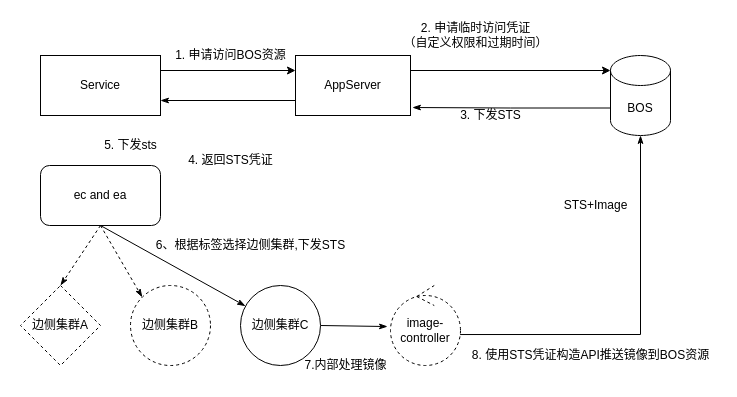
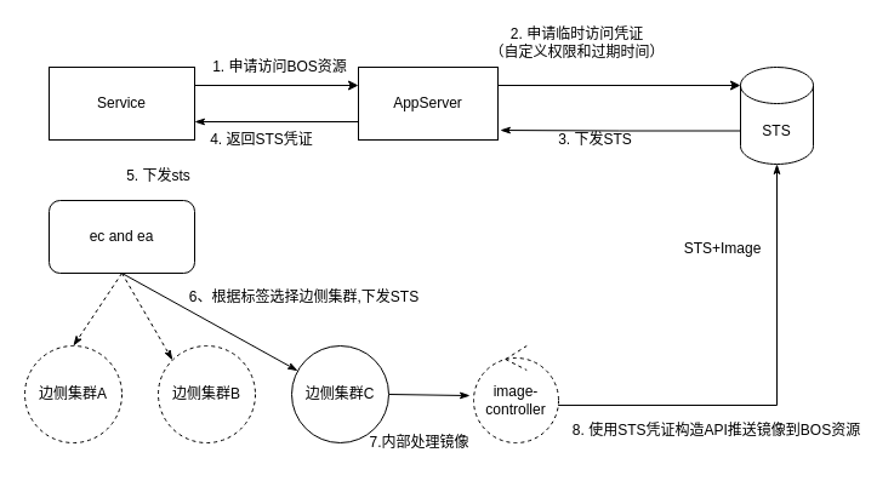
  <mxCell id="0" />
  <mxCell id="1" parent="0" />
  <mxCell id="2" style="edgeStyle=orthogonalEdgeStyle;rounded=0;orthogonalLoop=1;jettySize=auto;html=1;exitX=1;exitY=0.25;exitDx=0;exitDy=0;entryX=0;entryY=0.25;entryDx=0;entryDy=0;" edge="1" parent="1" source="3" target="6"><mxGeometry relative="1" as="geometry" /></mxCell>
  <mxCell id="3" value="Service" style="rounded=0;whiteSpace=wrap;html=1;" vertex="1" parent="1"><mxGeometry x="40" y="55" width="120" height="60" as="geometry" /></mxCell>
  <mxCell id="4" style="edgeStyle=orthogonalEdgeStyle;rounded=0;orthogonalLoop=1;jettySize=auto;html=1;exitX=1;exitY=0.25;exitDx=0;exitDy=0;entryX=0;entryY=0;entryDx=0;entryDy=15;entryPerimeter=0;" edge="1" parent="1" source="6" target="11"><mxGeometry relative="1" as="geometry"><mxPoint x="500" y="70" as="targetPoint" /></mxGeometry></mxCell>
  <mxCell id="5" style="edgeStyle=orthogonalEdgeStyle;rounded=0;orthogonalLoop=1;jettySize=auto;html=1;exitX=0;exitY=0.75;exitDx=0;exitDy=0;endArrow=classicThin;endFill=1;entryX=1;entryY=0.75;entryDx=0;entryDy=0;" edge="1" parent="1" source="6" target="3"><mxGeometry relative="1" as="geometry"><mxPoint x="170" y="100" as="targetPoint" /></mxGeometry></mxCell>
  <mxCell id="6" value="AppServer" style="rounded=0;whiteSpace=wrap;html=1;" vertex="1" parent="1"><mxGeometry x="295" y="55" width="115" height="60" as="geometry" /></mxCell>
  <mxCell id="7" value="1. 申请访问BOS资源" style="text;html=1;align=center;verticalAlign=middle;resizable=0;points=[];autosize=1;" vertex="1" parent="1"><mxGeometry x="165" y="45" width="130" height="20" as="geometry" /></mxCell>
  <mxCell id="8" value="2. 申请临时访问凭证&lt;br&gt;（自定义权限和过期时间）" style="text;html=1;align=center;verticalAlign=middle;resizable=0;points=[];autosize=1;" vertex="1" parent="1"><mxGeometry x="395" y="20" width="160" height="30" as="geometry" /></mxCell>
  <mxCell id="9" style="edgeStyle=orthogonalEdgeStyle;rounded=0;orthogonalLoop=1;jettySize=auto;html=1;exitX=0;exitY=0;exitDx=0;exitDy=52.5;exitPerimeter=0;entryX=1.017;entryY=0.867;entryDx=0;entryDy=0;entryPerimeter=0;endArrow=classicThin;endFill=1;" edge="1" parent="1" source="11" target="6"><mxGeometry relative="1" as="geometry" /></mxCell>
  <mxCell id="10" style="edgeStyle=orthogonalEdgeStyle;rounded=0;orthogonalLoop=1;jettySize=auto;html=1;exitX=0.986;exitY=0.613;exitDx=0;exitDy=0;exitPerimeter=0;entryX=0.5;entryY=1;entryDx=0;entryDy=0;entryPerimeter=0;endArrow=classicThin;endFill=1;" edge="1" parent="1" source="24" target="11"><mxGeometry relative="1" as="geometry"><Array as="points"><mxPoint x="640" y="334" /></Array></mxGeometry></mxCell>
- <mxCell id="11" value="BOS" style="shape=cylinder3;whiteSpace=wrap;html=1;boundedLbl=1;backgroundOutline=1;size=15;" vertex="1" parent="1"><mxGeometry x="610" y="55" width="60" height="80" as="geometry" /></mxCell>
+ <mxCell id="11" value="STS" style="shape=cylinder3;whiteSpace=wrap;html=1;boundedLbl=1;backgroundOutline=1;size=15;" vertex="1" parent="1"><mxGeometry x="610" y="55" width="60" height="80" as="geometry" /></mxCell>
  <mxCell id="12" value="3. 下发STS" style="text;html=1;align=center;verticalAlign=middle;resizable=0;points=[];autosize=1;" vertex="1" parent="1"><mxGeometry x="440" y="105" width="100" height="20" as="geometry" /></mxCell>
- <mxCell id="13" value="4. 返回STS凭证" style="text;html=1;align=center;verticalAlign=middle;resizable=0;points=[];autosize=1;" vertex="1" parent="1"><mxGeometry x="180" y="150" width="100" height="20" as="geometry" /></mxCell>
+ <mxCell id="13" value="4. 返回STS凭证" style="text;html=1;align=center;verticalAlign=middle;resizable=0;points=[];autosize=1;" vertex="1" parent="1"><mxGeometry x="165" y="105" width="100" height="20" as="geometry" /></mxCell>
  <mxCell id="14" style="rounded=0;orthogonalLoop=1;jettySize=auto;html=1;exitX=0.5;exitY=1;exitDx=0;exitDy=0;endArrow=classicThin;endFill=1;" edge="1" parent="1" source="17" target="22"><mxGeometry relative="1" as="geometry" /></mxCell>
  <mxCell id="15" style="rounded=0;orthogonalLoop=1;jettySize=auto;html=1;exitX=0.5;exitY=1;exitDx=0;exitDy=0;entryX=0.5;entryY=0;entryDx=0;entryDy=0;endArrow=classicThin;endFill=1;dashed=1;" edge="1" parent="1" source="17" target="19"><mxGeometry relative="1" as="geometry" /></mxCell>
  <mxCell id="16" style="edgeStyle=none;rounded=0;orthogonalLoop=1;jettySize=auto;html=1;exitX=0.5;exitY=1;exitDx=0;exitDy=0;entryX=0;entryY=0;entryDx=0;entryDy=0;dashed=1;endArrow=classicThin;endFill=1;" edge="1" parent="1" source="17" target="20"><mxGeometry relative="1" as="geometry" /></mxCell>
  <mxCell id="17" value="ec and ea" style="rounded=1;whiteSpace=wrap;html=1;" vertex="1" parent="1"><mxGeometry x="40" y="165" width="120" height="60" as="geometry" /></mxCell>
  <mxCell id="18" value="5. 下发sts" style="text;html=1;align=center;verticalAlign=middle;resizable=0;points=[];autosize=1;" vertex="1" parent="1"><mxGeometry x="95" y="135" width="70" height="20" as="geometry" /></mxCell>
- <mxCell id="19" value="边侧集群A" style="rhombus;whiteSpace=wrap;html=1;aspect=fixed;dashed=1;" vertex="1" parent="1"><mxGeometry x="20" y="285" width="80" height="80" as="geometry" /></mxCell>
+ <mxCell id="19" value="边侧集群A" style="ellipse;whiteSpace=wrap;html=1;aspect=fixed;dashed=1;" vertex="1" parent="1"><mxGeometry x="20" y="285" width="80" height="80" as="geometry" /></mxCell>
  <mxCell id="20" value="边侧集群B" style="ellipse;whiteSpace=wrap;html=1;aspect=fixed;dashed=1;" vertex="1" parent="1"><mxGeometry x="130" y="285" width="80" height="80" as="geometry" /></mxCell>
  <mxCell id="21" style="edgeStyle=none;rounded=0;orthogonalLoop=1;jettySize=auto;html=1;exitX=1;exitY=0.5;exitDx=0;exitDy=0;entryX=-0.043;entryY=0.513;entryDx=0;entryDy=0;entryPerimeter=0;endArrow=classicThin;endFill=1;" edge="1" parent="1" source="22" target="24"><mxGeometry relative="1" as="geometry" /></mxCell>
  <mxCell id="22" value="边侧集群C" style="ellipse;whiteSpace=wrap;html=1;aspect=fixed;" vertex="1" parent="1"><mxGeometry x="240" y="285" width="80" height="80" as="geometry" /></mxCell>
  <mxCell id="23" value="6、根据标签选择边侧集群,下发STS" style="text;html=1;align=center;verticalAlign=middle;resizable=0;points=[];autosize=1;" vertex="1" parent="1"><mxGeometry x="150" y="235" width="200" height="20" as="geometry" /></mxCell>
  <mxCell id="24" value="image-controller" style="ellipse;shape=umlControl;whiteSpace=wrap;html=1;dashed=1;" vertex="1" parent="1"><mxGeometry x="390" y="285" width="70" height="80" as="geometry" /></mxCell>
  <mxCell id="25" value="7.内部处理镜像" style="text;html=1;align=center;verticalAlign=middle;resizable=0;points=[];autosize=1;" vertex="1" parent="1"><mxGeometry x="295" y="355" width="100" height="20" as="geometry" /></mxCell>
  <mxCell id="26" value="8. 使用STS凭证构造API推送镜像到BOS资源" style="text;html=1;align=center;verticalAlign=middle;resizable=0;points=[];autosize=1;" vertex="1" parent="1"><mxGeometry x="465" y="345" width="250" height="20" as="geometry" /></mxCell>
  <mxCell id="27" value="STS+Image" style="text;html=1;align=center;verticalAlign=middle;resizable=0;points=[];autosize=1;" vertex="1" parent="1"><mxGeometry x="555" y="195" width="80" height="20" as="geometry" /></mxCell>
